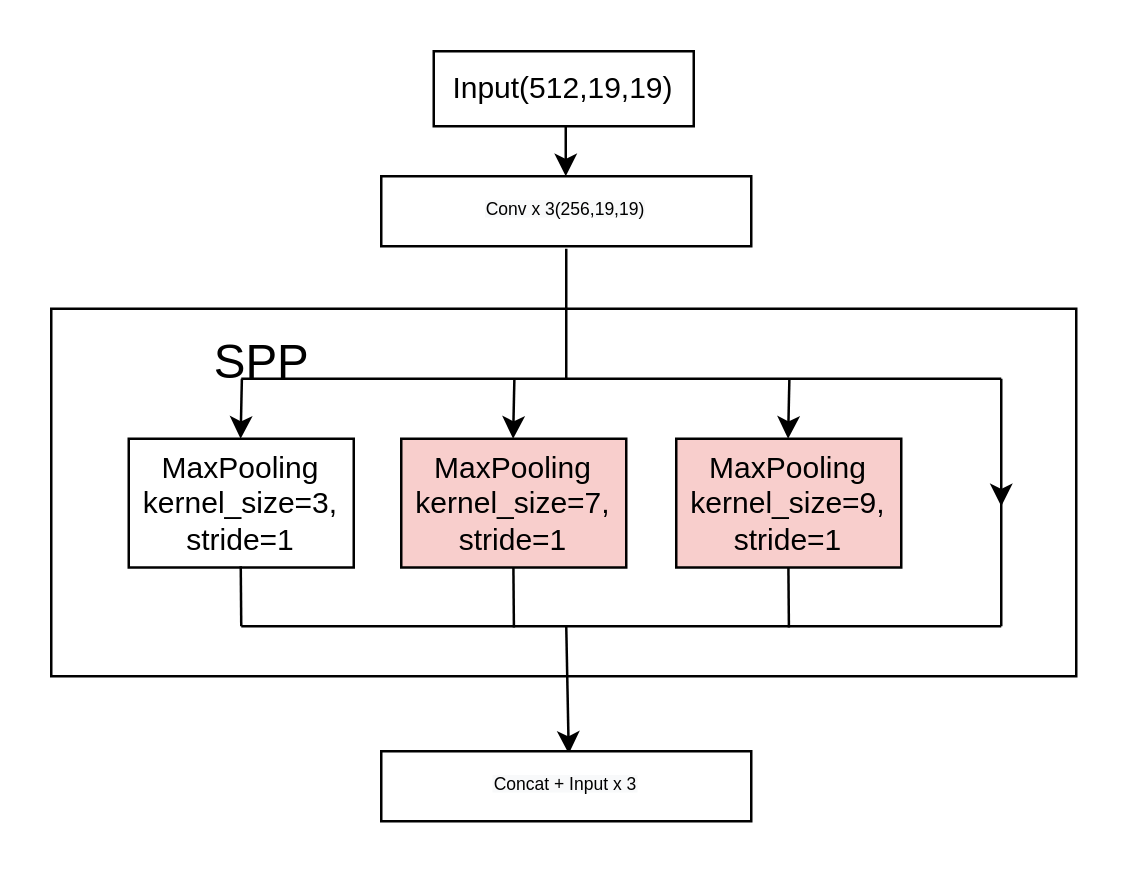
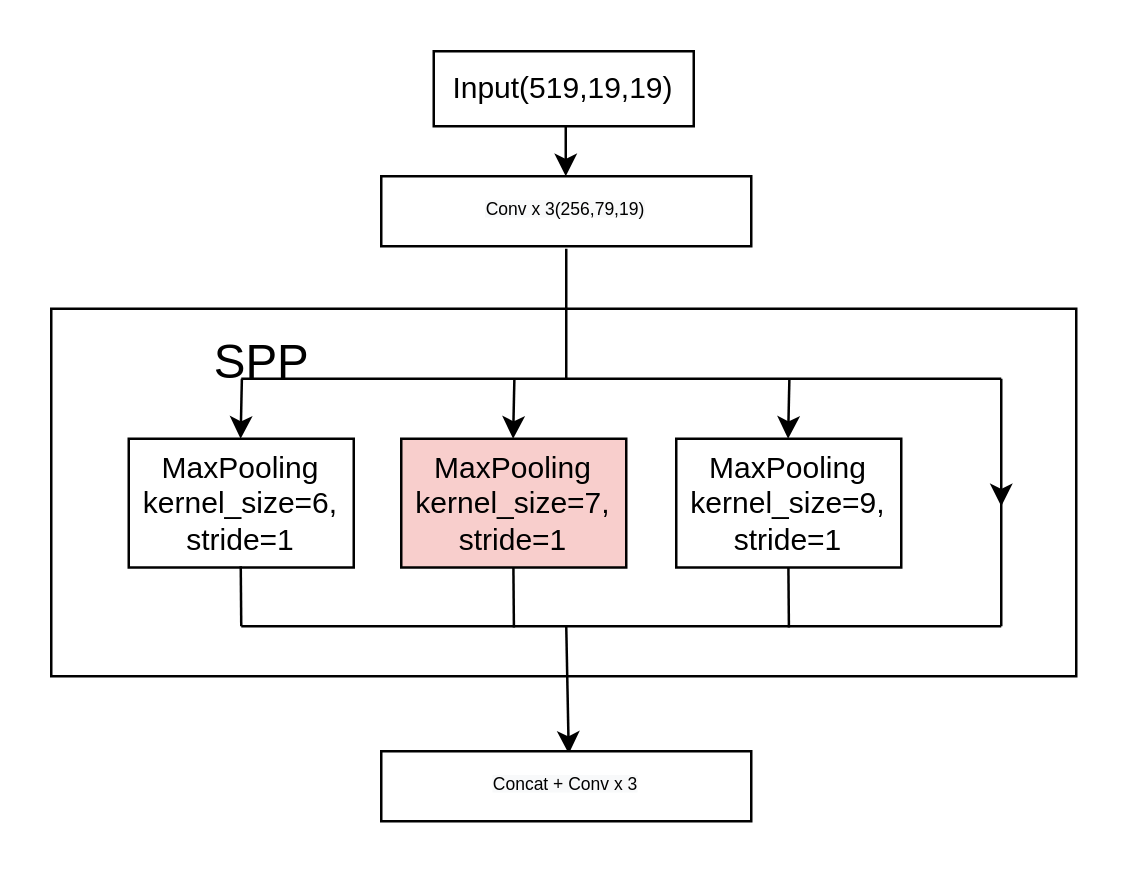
  <mxCell id="0" />
  <mxCell id="1" parent="0" />
- <mxCell id="2" value="&lt;span style=&quot;color: rgb(0 , 0 , 0) ; font-family: &amp;#34;helvetica&amp;#34; ; font-style: normal ; font-weight: 400 ; letter-spacing: normal ; text-align: center ; text-indent: 0px ; text-transform: none ; word-spacing: 0px ; background-color: rgb(248 , 249 , 250) ; display: inline ; float: none ; font-size: 7px&quot;&gt;&lt;font style=&quot;font-size: 7px&quot;&gt;Conv x 3(256,19,19)&lt;/font&gt;&lt;/span&gt;" style="rounded=0;whiteSpace=wrap;html=1;strokeWidth=1;fontSize=7;" vertex="1" parent="1"><mxGeometry x="152" y="70" width="148" height="28" as="geometry" /></mxCell>
+ <mxCell id="2" value="&lt;span style=&quot;color: rgb(0 , 0 , 0) ; font-family: &amp;#34;helvetica&amp;#34; ; font-style: normal ; font-weight: 400 ; letter-spacing: normal ; text-align: center ; text-indent: 0px ; text-transform: none ; word-spacing: 0px ; background-color: rgb(248 , 249 , 250) ; display: inline ; float: none ; font-size: 7px&quot;&gt;&lt;font style=&quot;font-size: 7px&quot;&gt;Conv x 3(256,79,19)&lt;/font&gt;&lt;/span&gt;" style="rounded=0;whiteSpace=wrap;html=1;strokeWidth=1;fontSize=7;" vertex="1" parent="1"><mxGeometry x="152" y="70" width="148" height="28" as="geometry" /></mxCell>
  <mxCell id="3" value="" style="rounded=0;whiteSpace=wrap;html=1;" vertex="1" parent="1"><mxGeometry x="20" y="123" width="410" height="147" as="geometry" /></mxCell>
- <mxCell id="4" value="&lt;font style=&quot;font-size: 12px&quot;&gt;MaxPooling&lt;br&gt;kernel_size=3,&lt;br&gt;stride=1&lt;/font&gt;" style="rounded=0;whiteSpace=wrap;html=1;" vertex="1" parent="1"><mxGeometry x="51" y="175" width="90" height="51.5" as="geometry" /></mxCell>
+ <mxCell id="4" value="&lt;font style=&quot;font-size: 12px&quot;&gt;MaxPooling&lt;br&gt;kernel_size=6,&lt;br&gt;stride=1&lt;/font&gt;" style="rounded=0;whiteSpace=wrap;html=1;" vertex="1" parent="1"><mxGeometry x="51" y="175" width="90" height="51.5" as="geometry" /></mxCell>
  <mxCell id="5" value="" style="endArrow=classic;html=1;" edge="1" parent="1"><mxGeometry width="50" height="50" relative="1" as="geometry"><mxPoint x="96.25" y="151" as="sourcePoint" /><mxPoint x="95.75" y="175" as="targetPoint" /></mxGeometry></mxCell>
  <mxCell id="6" value="" style="endArrow=classic;html=1;" edge="1" parent="1"><mxGeometry width="50" height="50" relative="1" as="geometry"><mxPoint x="315.25" y="151" as="sourcePoint" /><mxPoint x="314.75" y="175" as="targetPoint" /></mxGeometry></mxCell>
  <mxCell id="7" value="" style="endArrow=classic;html=1;" edge="1" parent="1"><mxGeometry width="50" height="50" relative="1" as="geometry"><mxPoint x="205.25" y="151" as="sourcePoint" /><mxPoint x="204.75" y="175" as="targetPoint" /></mxGeometry></mxCell>
  <mxCell id="8" value="" style="endArrow=none;html=1;" edge="1" parent="1"><mxGeometry width="50" height="50" relative="1" as="geometry"><mxPoint x="226" y="151" as="sourcePoint" /><mxPoint x="226" y="99" as="targetPoint" /></mxGeometry></mxCell>
  <mxCell id="9" value="" style="endArrow=none;html=1;" edge="1" parent="1"><mxGeometry width="50" height="50" relative="1" as="geometry"><mxPoint x="96" y="250" as="sourcePoint" /><mxPoint x="95.8" y="226" as="targetPoint" /></mxGeometry></mxCell>
  <mxCell id="10" value="" style="endArrow=classic;html=1;" edge="1" parent="1"><mxGeometry width="50" height="50" relative="1" as="geometry"><mxPoint x="226" y="250" as="sourcePoint" /><mxPoint x="227" y="301" as="targetPoint" /></mxGeometry></mxCell>
  <mxCell id="11" value="&lt;font style=&quot;font-size: 19px&quot;&gt;SPP&lt;/font&gt;" style="text;html=1;resizable=0;autosize=1;align=center;verticalAlign=middle;points=[];fillColor=none;strokeColor=none;rounded=0;" vertex="1" parent="1"><mxGeometry x="79" y="135" width="50" height="20" as="geometry" /></mxCell>
- <mxCell id="12" value="&lt;span style=&quot;color: rgb(0 , 0 , 0) ; font-family: &amp;#34;helvetica&amp;#34; ; font-style: normal ; font-weight: 400 ; letter-spacing: normal ; text-align: center ; text-indent: 0px ; text-transform: none ; word-spacing: 0px ; background-color: rgb(248 , 249 , 250) ; display: inline ; float: none ; font-size: 7px&quot;&gt;&lt;font style=&quot;font-size: 7px&quot;&gt;Concat + Input x 3&lt;/font&gt;&lt;/span&gt;" style="rounded=0;whiteSpace=wrap;html=1;strokeWidth=1;fontSize=7;" vertex="1" parent="1"><mxGeometry x="152" y="300" width="148" height="28" as="geometry" /></mxCell>
+ <mxCell id="12" value="&lt;span style=&quot;color: rgb(0 , 0 , 0) ; font-family: &amp;#34;helvetica&amp;#34; ; font-style: normal ; font-weight: 400 ; letter-spacing: normal ; text-align: center ; text-indent: 0px ; text-transform: none ; word-spacing: 0px ; background-color: rgb(248 , 249 , 250) ; display: inline ; float: none ; font-size: 7px&quot;&gt;&lt;font style=&quot;font-size: 7px&quot;&gt;Concat + Conv x 3&lt;/font&gt;&lt;/span&gt;" style="rounded=0;whiteSpace=wrap;html=1;strokeWidth=1;fontSize=7;" vertex="1" parent="1"><mxGeometry x="152" y="300" width="148" height="28" as="geometry" /></mxCell>
  <mxCell id="13" value="&lt;font style=&quot;font-size: 12px&quot;&gt;MaxPooling&lt;br&gt;kernel_size=7,&lt;br&gt;stride=1&lt;/font&gt;" style="rounded=0;whiteSpace=wrap;html=1;fillColor=#f8cecc;" vertex="1" parent="1"><mxGeometry x="160" y="175" width="90" height="51.5" as="geometry" /></mxCell>
- <mxCell id="14" value="&lt;font style=&quot;font-size: 12px&quot;&gt;MaxPooling&lt;br&gt;kernel_size=9,&lt;br&gt;stride=1&lt;/font&gt;" style="rounded=0;whiteSpace=wrap;html=1;fillColor=#f8cecc;" vertex="1" parent="1"><mxGeometry x="270" y="175" width="90" height="51.5" as="geometry" /></mxCell>
+ <mxCell id="14" value="&lt;font style=&quot;font-size: 12px&quot;&gt;MaxPooling&lt;br&gt;kernel_size=9,&lt;br&gt;stride=1&lt;/font&gt;" style="rounded=0;whiteSpace=wrap;html=1;" vertex="1" parent="1"><mxGeometry x="270" y="175" width="90" height="51.5" as="geometry" /></mxCell>
  <mxCell id="15" value="" style="endArrow=none;html=1;" edge="1" parent="1"><mxGeometry width="50" height="50" relative="1" as="geometry"><mxPoint x="96" y="151" as="sourcePoint" /><mxPoint x="400" y="151" as="targetPoint" /></mxGeometry></mxCell>
  <mxCell id="16" value="" style="endArrow=none;html=1;" edge="1" parent="1"><mxGeometry width="50" height="50" relative="1" as="geometry"><mxPoint x="400" y="250" as="sourcePoint" /><mxPoint x="96" y="250" as="targetPoint" /></mxGeometry></mxCell>
  <mxCell id="17" value="" style="endArrow=none;html=1;" edge="1" parent="1"><mxGeometry width="50" height="50" relative="1" as="geometry"><mxPoint x="315.06" y="250.5" as="sourcePoint" /><mxPoint x="314.86" y="226.5" as="targetPoint" /></mxGeometry></mxCell>
  <mxCell id="18" value="" style="endArrow=none;html=1;" edge="1" parent="1"><mxGeometry width="50" height="50" relative="1" as="geometry"><mxPoint x="205.06" y="250.5" as="sourcePoint" /><mxPoint x="204.86" y="226.5" as="targetPoint" /></mxGeometry></mxCell>
  <mxCell id="19" value="" style="endArrow=classic;html=1;" edge="1" parent="1"><mxGeometry width="50" height="50" relative="1" as="geometry"><mxPoint x="400" y="151" as="sourcePoint" /><mxPoint x="400" y="202" as="targetPoint" /></mxGeometry></mxCell>
  <mxCell id="20" value="" style="endArrow=none;html=1;" edge="1" parent="1"><mxGeometry width="50" height="50" relative="1" as="geometry"><mxPoint x="400" y="250" as="sourcePoint" /><mxPoint x="400" y="200" as="targetPoint" /></mxGeometry></mxCell>
- <mxCell id="21" value="Input(512,19,19)" style="rounded=0;whiteSpace=wrap;html=1;" vertex="1" parent="1"><mxGeometry x="173" y="20" width="104" height="30" as="geometry" /></mxCell>
+ <mxCell id="21" value="Input(519,19,19)" style="rounded=0;whiteSpace=wrap;html=1;" vertex="1" parent="1"><mxGeometry x="173" y="20" width="104" height="30" as="geometry" /></mxCell>
  <mxCell id="22" value="" style="endArrow=classic;html=1;" edge="1" parent="1"><mxGeometry width="50" height="50" relative="1" as="geometry"><mxPoint x="225.8" y="50" as="sourcePoint" /><mxPoint x="225.8" y="70" as="targetPoint" /></mxGeometry></mxCell>
